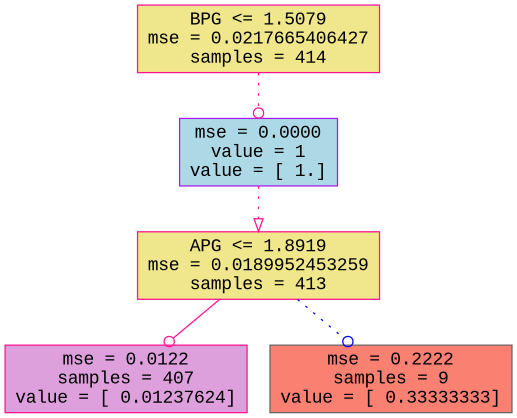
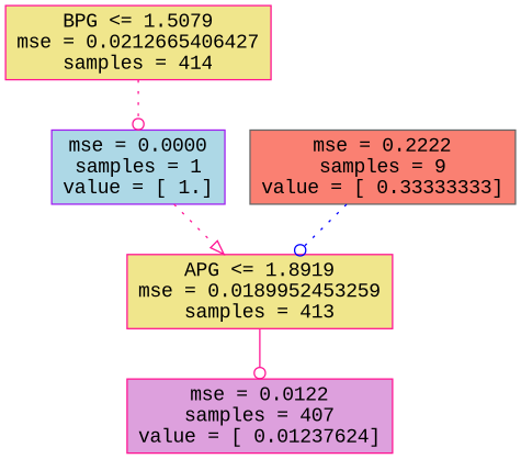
  digraph {
    fontname="Liberation Mono"
    node [color=deeppink fillcolor=khaki fontname="Liberation Mono" shape=box style=filled]
    edge [arrowhead=odot color=deeppink fontname="Liberation Mono" style=dotted]
-   n1 [label="BPG <= 1.5079\nmse = 0.0217665406427\nsamples = 414"]
-   n2 [color=purple fillcolor=lightblue label="mse = 0.0000\nvalue = 1\nvalue = [ 1.]"]
+   n1 [label="BPG <= 1.5079\nmse = 0.0212665406427\nsamples = 414"]
+   n2 [color=purple fillcolor=lightblue label="mse = 0.0000\nsamples = 1\nvalue = [ 1.]"]
    n3 [label="APG <= 1.8919\nmse = 0.0189952453259\nsamples = 413"]
    n4 [fillcolor=plum label="mse = 0.0122\nsamples = 407\nvalue = [ 0.01237624]"]
    n5 [color=gray40 fillcolor=salmon label="mse = 0.2222\nsamples = 9\nvalue = [ 0.33333333]"]
    n1 -> n2
    n2 -> n3 [arrowhead=onormal]
    n3 -> n4 [style=solid]
-   n3 -> n5 [color=blue]
+   n5 -> n3 [color=blue]
  }
